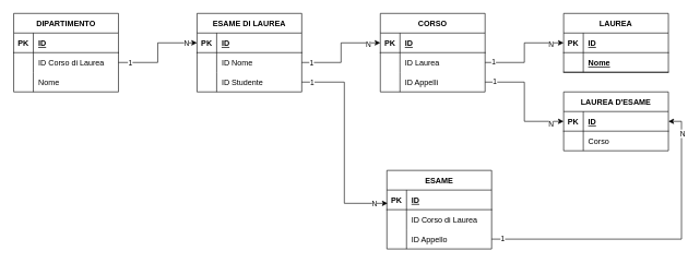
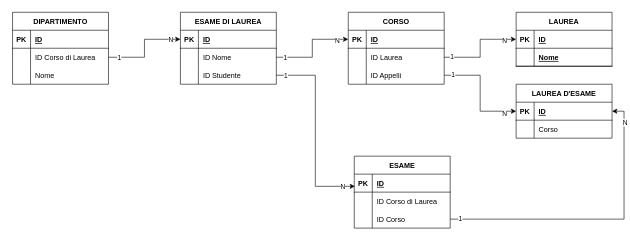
  <mxCell id="0" />
  <mxCell id="1" parent="0" />
  <mxCell id="2" value="ESAME DI LAUREA" style="shape=table;startSize=30;container=1;collapsible=1;childLayout=tableLayout;fixedRows=1;rowLines=0;fontStyle=1;align=center;resizeLast=1;" vertex="1" parent="1"><mxGeometry x="300" y="20" width="160" height="120" as="geometry" /></mxCell>
  <mxCell id="3" value="" style="shape=tableRow;horizontal=0;startSize=0;swimlaneHead=0;swimlaneBody=0;fillColor=none;collapsible=0;dropTarget=0;points=[[0,0.5],[1,0.5]];portConstraint=eastwest;top=0;left=0;right=0;bottom=1;" vertex="1" parent="2"><mxGeometry y="30" width="160" height="30" as="geometry" /></mxCell>
  <mxCell id="4" value="PK" style="shape=partialRectangle;connectable=0;fillColor=none;top=0;left=0;bottom=0;right=0;fontStyle=1;overflow=hidden;" vertex="1" parent="3"><mxGeometry width="30" height="30" as="geometry"><mxRectangle width="30" height="30" as="alternateBounds" /></mxGeometry></mxCell>
  <mxCell id="5" value="ID" style="shape=partialRectangle;connectable=0;fillColor=none;top=0;left=0;bottom=0;right=0;align=left;spacingLeft=6;fontStyle=5;overflow=hidden;" vertex="1" parent="3"><mxGeometry x="30" width="130" height="30" as="geometry"><mxRectangle width="130" height="30" as="alternateBounds" /></mxGeometry></mxCell>
  <mxCell id="6" value="" style="shape=tableRow;horizontal=0;startSize=0;swimlaneHead=0;swimlaneBody=0;fillColor=none;collapsible=0;dropTarget=0;points=[[0,0.5],[1,0.5]];portConstraint=eastwest;top=0;left=0;right=0;bottom=0;" vertex="1" parent="2"><mxGeometry y="60" width="160" height="30" as="geometry" /></mxCell>
  <mxCell id="7" value="" style="shape=partialRectangle;connectable=0;fillColor=none;top=0;left=0;bottom=0;right=0;editable=1;overflow=hidden;" vertex="1" parent="6"><mxGeometry width="30" height="30" as="geometry"><mxRectangle width="30" height="30" as="alternateBounds" /></mxGeometry></mxCell>
  <mxCell id="8" value="ID Nome" style="shape=partialRectangle;connectable=0;fillColor=none;top=0;left=0;bottom=0;right=0;align=left;spacingLeft=6;overflow=hidden;" vertex="1" parent="6"><mxGeometry x="30" width="130" height="30" as="geometry"><mxRectangle width="130" height="30" as="alternateBounds" /></mxGeometry></mxCell>
  <mxCell id="9" style="shape=tableRow;horizontal=0;startSize=0;swimlaneHead=0;swimlaneBody=0;fillColor=none;collapsible=0;dropTarget=0;points=[[0,0.5],[1,0.5]];portConstraint=eastwest;top=0;left=0;right=0;bottom=0;" vertex="1" parent="2"><mxGeometry y="90" width="160" height="30" as="geometry" /></mxCell>
  <mxCell id="10" style="shape=partialRectangle;connectable=0;fillColor=none;top=0;left=0;bottom=0;right=0;editable=1;overflow=hidden;" vertex="1" parent="9"><mxGeometry width="30" height="30" as="geometry"><mxRectangle width="30" height="30" as="alternateBounds" /></mxGeometry></mxCell>
  <mxCell id="11" value="ID Studente" style="shape=partialRectangle;connectable=0;fillColor=none;top=0;left=0;bottom=0;right=0;align=left;spacingLeft=6;overflow=hidden;" vertex="1" parent="9"><mxGeometry x="30" width="130" height="30" as="geometry"><mxRectangle width="130" height="30" as="alternateBounds" /></mxGeometry></mxCell>
  <mxCell id="12" value="CORSO" style="shape=table;startSize=30;container=1;collapsible=1;childLayout=tableLayout;fixedRows=1;rowLines=0;fontStyle=1;align=center;resizeLast=1;" vertex="1" parent="1"><mxGeometry x="580" y="20" width="160" height="120" as="geometry" /></mxCell>
  <mxCell id="13" value="" style="shape=tableRow;horizontal=0;startSize=0;swimlaneHead=0;swimlaneBody=0;fillColor=none;collapsible=0;dropTarget=0;points=[[0,0.5],[1,0.5]];portConstraint=eastwest;top=0;left=0;right=0;bottom=1;" vertex="1" parent="12"><mxGeometry y="30" width="160" height="30" as="geometry" /></mxCell>
  <mxCell id="14" value="PK" style="shape=partialRectangle;connectable=0;fillColor=none;top=0;left=0;bottom=0;right=0;fontStyle=1;overflow=hidden;" vertex="1" parent="13"><mxGeometry width="30" height="30" as="geometry"><mxRectangle width="30" height="30" as="alternateBounds" /></mxGeometry></mxCell>
  <mxCell id="15" value="ID" style="shape=partialRectangle;connectable=0;fillColor=none;top=0;left=0;bottom=0;right=0;align=left;spacingLeft=6;fontStyle=5;overflow=hidden;" vertex="1" parent="13"><mxGeometry x="30" width="130" height="30" as="geometry"><mxRectangle width="130" height="30" as="alternateBounds" /></mxGeometry></mxCell>
  <mxCell id="16" value="" style="shape=tableRow;horizontal=0;startSize=0;swimlaneHead=0;swimlaneBody=0;fillColor=none;collapsible=0;dropTarget=0;points=[[0,0.5],[1,0.5]];portConstraint=eastwest;top=0;left=0;right=0;bottom=0;" vertex="1" parent="12"><mxGeometry y="60" width="160" height="30" as="geometry" /></mxCell>
  <mxCell id="17" value="" style="shape=partialRectangle;connectable=0;fillColor=none;top=0;left=0;bottom=0;right=0;editable=1;overflow=hidden;" vertex="1" parent="16"><mxGeometry width="30" height="30" as="geometry"><mxRectangle width="30" height="30" as="alternateBounds" /></mxGeometry></mxCell>
  <mxCell id="18" value="ID Laurea" style="shape=partialRectangle;connectable=0;fillColor=none;top=0;left=0;bottom=0;right=0;align=left;spacingLeft=6;overflow=hidden;" vertex="1" parent="16"><mxGeometry x="30" width="130" height="30" as="geometry"><mxRectangle width="130" height="30" as="alternateBounds" /></mxGeometry></mxCell>
  <mxCell id="19" style="shape=tableRow;horizontal=0;startSize=0;swimlaneHead=0;swimlaneBody=0;fillColor=none;collapsible=0;dropTarget=0;points=[[0,0.5],[1,0.5]];portConstraint=eastwest;top=0;left=0;right=0;bottom=0;" vertex="1" parent="12"><mxGeometry y="90" width="160" height="30" as="geometry" /></mxCell>
  <mxCell id="20" style="shape=partialRectangle;connectable=0;fillColor=none;top=0;left=0;bottom=0;right=0;editable=1;overflow=hidden;" vertex="1" parent="19"><mxGeometry width="30" height="30" as="geometry"><mxRectangle width="30" height="30" as="alternateBounds" /></mxGeometry></mxCell>
  <mxCell id="21" value="ID Appelli" style="shape=partialRectangle;connectable=0;fillColor=none;top=0;left=0;bottom=0;right=0;align=left;spacingLeft=6;overflow=hidden;" vertex="1" parent="19"><mxGeometry x="30" width="130" height="30" as="geometry"><mxRectangle width="130" height="30" as="alternateBounds" /></mxGeometry></mxCell>
  <mxCell id="22" value="ESAME" style="shape=table;startSize=30;container=1;collapsible=1;childLayout=tableLayout;fixedRows=1;rowLines=0;fontStyle=1;align=center;resizeLast=1;" vertex="1" parent="1"><mxGeometry x="590" y="260" width="160" height="120" as="geometry" /></mxCell>
  <mxCell id="23" value="" style="shape=tableRow;horizontal=0;startSize=0;swimlaneHead=0;swimlaneBody=0;fillColor=none;collapsible=0;dropTarget=0;points=[[0,0.5],[1,0.5]];portConstraint=eastwest;top=0;left=0;right=0;bottom=1;" vertex="1" parent="22"><mxGeometry y="30" width="160" height="30" as="geometry" /></mxCell>
  <mxCell id="24" value="PK" style="shape=partialRectangle;connectable=0;fillColor=none;top=0;left=0;bottom=0;right=0;fontStyle=1;overflow=hidden;" vertex="1" parent="23"><mxGeometry width="30" height="30" as="geometry"><mxRectangle width="30" height="30" as="alternateBounds" /></mxGeometry></mxCell>
  <mxCell id="25" value="ID" style="shape=partialRectangle;connectable=0;fillColor=none;top=0;left=0;bottom=0;right=0;align=left;spacingLeft=6;fontStyle=5;overflow=hidden;" vertex="1" parent="23"><mxGeometry x="30" width="130" height="30" as="geometry"><mxRectangle width="130" height="30" as="alternateBounds" /></mxGeometry></mxCell>
  <mxCell id="26" value="" style="shape=tableRow;horizontal=0;startSize=0;swimlaneHead=0;swimlaneBody=0;fillColor=none;collapsible=0;dropTarget=0;points=[[0,0.5],[1,0.5]];portConstraint=eastwest;top=0;left=0;right=0;bottom=0;" vertex="1" parent="22"><mxGeometry y="60" width="160" height="30" as="geometry" /></mxCell>
  <mxCell id="27" value="" style="shape=partialRectangle;connectable=0;fillColor=none;top=0;left=0;bottom=0;right=0;editable=1;overflow=hidden;" vertex="1" parent="26"><mxGeometry width="30" height="30" as="geometry"><mxRectangle width="30" height="30" as="alternateBounds" /></mxGeometry></mxCell>
  <mxCell id="28" value="ID Corso di Laurea" style="shape=partialRectangle;connectable=0;fillColor=none;top=0;left=0;bottom=0;right=0;align=left;spacingLeft=6;overflow=hidden;" vertex="1" parent="26"><mxGeometry x="30" width="130" height="30" as="geometry"><mxRectangle width="130" height="30" as="alternateBounds" /></mxGeometry></mxCell>
  <mxCell id="29" style="shape=tableRow;horizontal=0;startSize=0;swimlaneHead=0;swimlaneBody=0;fillColor=none;collapsible=0;dropTarget=0;points=[[0,0.5],[1,0.5]];portConstraint=eastwest;top=0;left=0;right=0;bottom=0;" vertex="1" parent="22"><mxGeometry y="90" width="160" height="30" as="geometry" /></mxCell>
  <mxCell id="30" style="shape=partialRectangle;connectable=0;fillColor=none;top=0;left=0;bottom=0;right=0;editable=1;overflow=hidden;" vertex="1" parent="29"><mxGeometry width="30" height="30" as="geometry"><mxRectangle width="30" height="30" as="alternateBounds" /></mxGeometry></mxCell>
- <mxCell id="31" value="ID Appello" style="shape=partialRectangle;connectable=0;fillColor=none;top=0;left=0;bottom=0;right=0;align=left;spacingLeft=6;overflow=hidden;" vertex="1" parent="29"><mxGeometry x="30" width="130" height="30" as="geometry"><mxRectangle width="130" height="30" as="alternateBounds" /></mxGeometry></mxCell>
+ <mxCell id="31" value="ID Corso" style="shape=partialRectangle;connectable=0;fillColor=none;top=0;left=0;bottom=0;right=0;align=left;spacingLeft=6;overflow=hidden;" vertex="1" parent="29"><mxGeometry x="30" width="130" height="30" as="geometry"><mxRectangle width="130" height="30" as="alternateBounds" /></mxGeometry></mxCell>
  <mxCell id="32" value="LAUREA" style="shape=table;startSize=30;container=1;collapsible=1;childLayout=tableLayout;fixedRows=1;rowLines=0;fontStyle=1;align=center;resizeLast=1;" vertex="1" parent="1"><mxGeometry x="860" y="20" width="160" height="90" as="geometry" /></mxCell>
  <mxCell id="33" value="" style="shape=tableRow;horizontal=0;startSize=0;swimlaneHead=0;swimlaneBody=0;fillColor=none;collapsible=0;dropTarget=0;points=[[0,0.5],[1,0.5]];portConstraint=eastwest;top=0;left=0;right=0;bottom=1;" vertex="1" parent="32"><mxGeometry y="30" width="160" height="30" as="geometry" /></mxCell>
  <mxCell id="34" value="PK" style="shape=partialRectangle;connectable=0;fillColor=none;top=0;left=0;bottom=0;right=0;fontStyle=1;overflow=hidden;" vertex="1" parent="33"><mxGeometry width="30" height="30" as="geometry"><mxRectangle width="30" height="30" as="alternateBounds" /></mxGeometry></mxCell>
  <mxCell id="35" value="ID" style="shape=partialRectangle;connectable=0;fillColor=none;top=0;left=0;bottom=0;right=0;align=left;spacingLeft=6;fontStyle=5;overflow=hidden;" vertex="1" parent="33"><mxGeometry x="30" width="130" height="30" as="geometry"><mxRectangle width="130" height="30" as="alternateBounds" /></mxGeometry></mxCell>
  <mxCell id="36" style="shape=tableRow;horizontal=0;startSize=0;swimlaneHead=0;swimlaneBody=0;fillColor=none;collapsible=0;dropTarget=0;points=[[0,0.5],[1,0.5]];portConstraint=eastwest;top=0;left=0;right=0;bottom=1;" vertex="1" parent="32"><mxGeometry y="60" width="160" height="30" as="geometry" /></mxCell>
  <mxCell id="37" style="shape=partialRectangle;connectable=0;fillColor=none;top=0;left=0;bottom=0;right=0;fontStyle=1;overflow=hidden;" vertex="1" parent="36"><mxGeometry width="30" height="30" as="geometry"><mxRectangle width="30" height="30" as="alternateBounds" /></mxGeometry></mxCell>
  <mxCell id="38" value="Nome" style="shape=partialRectangle;connectable=0;fillColor=none;top=0;left=0;bottom=0;right=0;align=left;spacingLeft=6;fontStyle=5;overflow=hidden;" vertex="1" parent="36"><mxGeometry x="30" width="130" height="30" as="geometry"><mxRectangle width="130" height="30" as="alternateBounds" /></mxGeometry></mxCell>
  <mxCell id="39" value="LAUREA D'ESAME" style="shape=table;startSize=30;container=1;collapsible=1;childLayout=tableLayout;fixedRows=1;rowLines=0;fontStyle=1;align=center;resizeLast=1;" vertex="1" parent="1"><mxGeometry x="860" y="140" width="160" height="90" as="geometry" /></mxCell>
  <mxCell id="40" value="" style="shape=tableRow;horizontal=0;startSize=0;swimlaneHead=0;swimlaneBody=0;fillColor=none;collapsible=0;dropTarget=0;points=[[0,0.5],[1,0.5]];portConstraint=eastwest;top=0;left=0;right=0;bottom=1;" vertex="1" parent="39"><mxGeometry y="30" width="160" height="30" as="geometry" /></mxCell>
  <mxCell id="41" value="PK" style="shape=partialRectangle;connectable=0;fillColor=none;top=0;left=0;bottom=0;right=0;fontStyle=1;overflow=hidden;" vertex="1" parent="40"><mxGeometry width="30" height="30" as="geometry"><mxRectangle width="30" height="30" as="alternateBounds" /></mxGeometry></mxCell>
  <mxCell id="42" value="ID" style="shape=partialRectangle;connectable=0;fillColor=none;top=0;left=0;bottom=0;right=0;align=left;spacingLeft=6;fontStyle=5;overflow=hidden;" vertex="1" parent="40"><mxGeometry x="30" width="130" height="30" as="geometry"><mxRectangle width="130" height="30" as="alternateBounds" /></mxGeometry></mxCell>
  <mxCell id="43" value="" style="shape=tableRow;horizontal=0;startSize=0;swimlaneHead=0;swimlaneBody=0;fillColor=none;collapsible=0;dropTarget=0;points=[[0,0.5],[1,0.5]];portConstraint=eastwest;top=0;left=0;right=0;bottom=0;" vertex="1" parent="39"><mxGeometry y="60" width="160" height="30" as="geometry" /></mxCell>
  <mxCell id="44" value="" style="shape=partialRectangle;connectable=0;fillColor=none;top=0;left=0;bottom=0;right=0;editable=1;overflow=hidden;" vertex="1" parent="43"><mxGeometry width="30" height="30" as="geometry"><mxRectangle width="30" height="30" as="alternateBounds" /></mxGeometry></mxCell>
  <mxCell id="45" value="Corso" style="shape=partialRectangle;connectable=0;fillColor=none;top=0;left=0;bottom=0;right=0;align=left;spacingLeft=6;overflow=hidden;" vertex="1" parent="43"><mxGeometry x="30" width="130" height="30" as="geometry"><mxRectangle width="130" height="30" as="alternateBounds" /></mxGeometry></mxCell>
  <mxCell id="46" style="edgeStyle=orthogonalEdgeStyle;rounded=0;orthogonalLoop=1;jettySize=auto;html=1;entryX=0;entryY=0.5;entryDx=0;entryDy=0;exitX=1;exitY=0.5;exitDx=0;exitDy=0;" edge="1" parent="1" source="65" target="3"><mxGeometry relative="1" as="geometry" /></mxCell>
  <mxCell id="47" value="1" style="edgeLabel;html=1;align=center;verticalAlign=middle;resizable=0;points=[];" vertex="1" connectable="0" parent="46"><mxGeometry x="-0.775" relative="1" as="geometry"><mxPoint as="offset" /></mxGeometry></mxCell>
  <mxCell id="48" value="N" style="edgeLabel;html=1;align=center;verticalAlign=middle;resizable=0;points=[];" vertex="1" connectable="0" parent="46"><mxGeometry x="0.775" relative="1" as="geometry"><mxPoint as="offset" /></mxGeometry></mxCell>
  <mxCell id="49" style="edgeStyle=orthogonalEdgeStyle;rounded=0;orthogonalLoop=1;jettySize=auto;html=1;entryX=0;entryY=0.5;entryDx=0;entryDy=0;" edge="1" parent="1" source="6" target="13"><mxGeometry relative="1" as="geometry" /></mxCell>
  <mxCell id="50" value="1" style="edgeLabel;html=1;align=center;verticalAlign=middle;resizable=0;points=[];" vertex="1" connectable="0" parent="49"><mxGeometry x="-0.813" relative="1" as="geometry"><mxPoint as="offset" /></mxGeometry></mxCell>
  <mxCell id="51" value="N" style="edgeLabel;html=1;align=center;verticalAlign=middle;resizable=0;points=[];" vertex="1" connectable="0" parent="49"><mxGeometry x="0.747" y="-1" relative="1" as="geometry"><mxPoint as="offset" /></mxGeometry></mxCell>
  <mxCell id="52" style="edgeStyle=orthogonalEdgeStyle;rounded=0;orthogonalLoop=1;jettySize=auto;html=1;" edge="1" parent="1" source="16" target="33"><mxGeometry relative="1" as="geometry" /></mxCell>
  <mxCell id="53" value="1" style="edgeLabel;html=1;align=center;verticalAlign=middle;resizable=0;points=[];" vertex="1" connectable="0" parent="52"><mxGeometry x="-0.84" y="1" relative="1" as="geometry"><mxPoint as="offset" /></mxGeometry></mxCell>
  <mxCell id="54" value="N" style="edgeLabel;html=1;align=center;verticalAlign=middle;resizable=0;points=[];" vertex="1" connectable="0" parent="52"><mxGeometry x="0.733" y="-1" relative="1" as="geometry"><mxPoint as="offset" /></mxGeometry></mxCell>
  <mxCell id="55" style="edgeStyle=orthogonalEdgeStyle;rounded=0;orthogonalLoop=1;jettySize=auto;html=1;entryX=0;entryY=0.5;entryDx=0;entryDy=0;" edge="1" parent="1" source="19" target="40"><mxGeometry relative="1" as="geometry" /></mxCell>
  <mxCell id="56" value="1" style="edgeLabel;html=1;align=center;verticalAlign=middle;resizable=0;points=[];" vertex="1" connectable="0" parent="55"><mxGeometry x="-0.844" y="1" relative="1" as="geometry"><mxPoint as="offset" /></mxGeometry></mxCell>
  <mxCell id="57" value="N" style="edgeLabel;html=1;align=center;verticalAlign=middle;resizable=0;points=[];" vertex="1" connectable="0" parent="55"><mxGeometry x="0.778" y="-4" relative="1" as="geometry"><mxPoint as="offset" /></mxGeometry></mxCell>
  <mxCell id="58" style="edgeStyle=orthogonalEdgeStyle;rounded=0;orthogonalLoop=1;jettySize=auto;html=1;exitX=1;exitY=0.5;exitDx=0;exitDy=0;entryX=1;entryY=0.5;entryDx=0;entryDy=0;" edge="1" parent="1" source="29" target="40"><mxGeometry relative="1" as="geometry" /></mxCell>
  <mxCell id="59" value="1" style="edgeLabel;html=1;align=center;verticalAlign=middle;resizable=0;points=[];" vertex="1" connectable="0" parent="58"><mxGeometry x="-0.934" y="1" relative="1" as="geometry"><mxPoint as="offset" /></mxGeometry></mxCell>
  <mxCell id="60" value="N" style="edgeLabel;html=1;align=center;verticalAlign=middle;resizable=0;points=[];" vertex="1" connectable="0" parent="58"><mxGeometry x="0.843" y="-1" relative="1" as="geometry"><mxPoint as="offset" /></mxGeometry></mxCell>
  <mxCell id="61" value="DIPARTIMENTO" style="shape=table;startSize=30;container=1;collapsible=1;childLayout=tableLayout;fixedRows=1;rowLines=0;fontStyle=1;align=center;resizeLast=1;" vertex="1" parent="1"><mxGeometry x="20" y="20" width="160" height="120" as="geometry" /></mxCell>
  <mxCell id="62" value="" style="shape=tableRow;horizontal=0;startSize=0;swimlaneHead=0;swimlaneBody=0;fillColor=none;collapsible=0;dropTarget=0;points=[[0,0.5],[1,0.5]];portConstraint=eastwest;top=0;left=0;right=0;bottom=1;" vertex="1" parent="61"><mxGeometry y="30" width="160" height="30" as="geometry" /></mxCell>
  <mxCell id="63" value="PK" style="shape=partialRectangle;connectable=0;fillColor=none;top=0;left=0;bottom=0;right=0;fontStyle=1;overflow=hidden;" vertex="1" parent="62"><mxGeometry width="30" height="30" as="geometry"><mxRectangle width="30" height="30" as="alternateBounds" /></mxGeometry></mxCell>
  <mxCell id="64" value="ID" style="shape=partialRectangle;connectable=0;fillColor=none;top=0;left=0;bottom=0;right=0;align=left;spacingLeft=6;fontStyle=5;overflow=hidden;" vertex="1" parent="62"><mxGeometry x="30" width="130" height="30" as="geometry"><mxRectangle width="130" height="30" as="alternateBounds" /></mxGeometry></mxCell>
  <mxCell id="65" value="" style="shape=tableRow;horizontal=0;startSize=0;swimlaneHead=0;swimlaneBody=0;fillColor=none;collapsible=0;dropTarget=0;points=[[0,0.5],[1,0.5]];portConstraint=eastwest;top=0;left=0;right=0;bottom=0;" vertex="1" parent="61"><mxGeometry y="60" width="160" height="30" as="geometry" /></mxCell>
  <mxCell id="66" value="" style="shape=partialRectangle;connectable=0;fillColor=none;top=0;left=0;bottom=0;right=0;editable=1;overflow=hidden;" vertex="1" parent="65"><mxGeometry width="30" height="30" as="geometry"><mxRectangle width="30" height="30" as="alternateBounds" /></mxGeometry></mxCell>
  <mxCell id="67" value="ID Corso di Laurea" style="shape=partialRectangle;connectable=0;fillColor=none;top=0;left=0;bottom=0;right=0;align=left;spacingLeft=6;overflow=hidden;" vertex="1" parent="65"><mxGeometry x="30" width="130" height="30" as="geometry"><mxRectangle width="130" height="30" as="alternateBounds" /></mxGeometry></mxCell>
  <mxCell id="68" style="shape=tableRow;horizontal=0;startSize=0;swimlaneHead=0;swimlaneBody=0;fillColor=none;collapsible=0;dropTarget=0;points=[[0,0.5],[1,0.5]];portConstraint=eastwest;top=0;left=0;right=0;bottom=0;" vertex="1" parent="61"><mxGeometry y="90" width="160" height="30" as="geometry" /></mxCell>
  <mxCell id="69" style="shape=partialRectangle;connectable=0;fillColor=none;top=0;left=0;bottom=0;right=0;editable=1;overflow=hidden;" vertex="1" parent="68"><mxGeometry width="30" height="30" as="geometry"><mxRectangle width="30" height="30" as="alternateBounds" /></mxGeometry></mxCell>
  <mxCell id="70" value="Nome" style="shape=partialRectangle;connectable=0;fillColor=none;top=0;left=0;bottom=0;right=0;align=left;spacingLeft=6;overflow=hidden;" vertex="1" parent="68"><mxGeometry x="30" width="130" height="30" as="geometry"><mxRectangle width="130" height="30" as="alternateBounds" /></mxGeometry></mxCell>
  <mxCell id="71" style="edgeStyle=orthogonalEdgeStyle;rounded=0;orthogonalLoop=1;jettySize=auto;html=1;exitX=1;exitY=0.5;exitDx=0;exitDy=0;entryX=0.007;entryY=0.677;entryDx=0;entryDy=0;entryPerimeter=0;" edge="1" parent="1" source="9" target="23"><mxGeometry relative="1" as="geometry" /></mxCell>
  <mxCell id="72" value="1" style="edgeLabel;html=1;align=center;verticalAlign=middle;resizable=0;points=[];" vertex="1" connectable="0" parent="71"><mxGeometry x="-0.904" relative="1" as="geometry"><mxPoint as="offset" /></mxGeometry></mxCell>
  <mxCell id="73" value="N" style="edgeLabel;html=1;align=center;verticalAlign=middle;resizable=0;points=[];" vertex="1" connectable="0" parent="71"><mxGeometry x="0.874" relative="1" as="geometry"><mxPoint as="offset" /></mxGeometry></mxCell>
